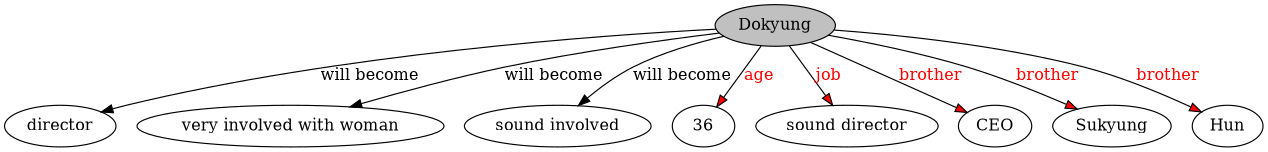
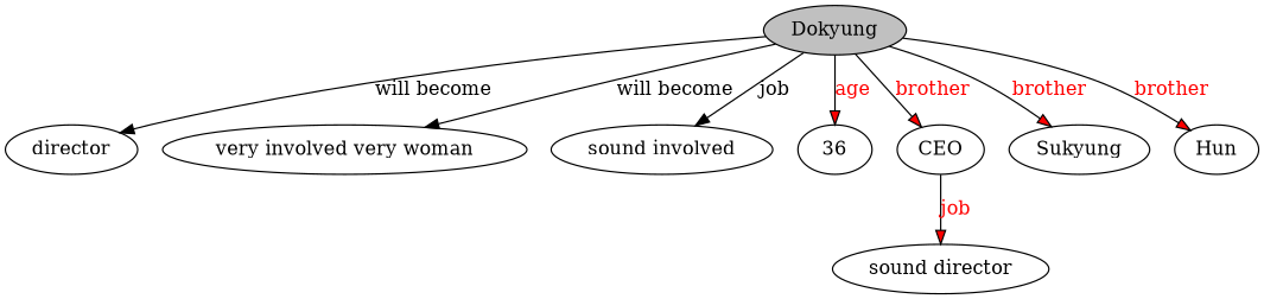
  digraph {
    edge [fillcolor=red fontcolor=red style=filled]
    n1 [fillcolor=gray label=Dokyung style=filled]
    n2 [label=director]
-   n3 [label="very involved with woman"]
+   n3 [label="very involved very woman"]
    n4 [label="sound involved"]
    n5 [label=36]
    n6 [label="sound director"]
    n7 [label=CEO]
    n8 [label=Sukyung]
    n9 [label=Hun]
    n1 -> n2 [label="will become" fillcolor="" fontcolor="" style=""]
    n1 -> n3 [label="will become" fillcolor="" fontcolor="" style=""]
-   n1 -> n4 [label="will become" fillcolor="" fontcolor="" style=""]
+   n1 -> n4 [label=job fillcolor="" fontcolor="" style=""]
    n1 -> n5 [label=age]
-   n1 -> n6 [label=job]
+   n7 -> n6 [label=job]
    n1 -> n7 [label=brother]
    n1 -> n8 [label=brother]
    n1 -> n9 [label=brother]
  }
